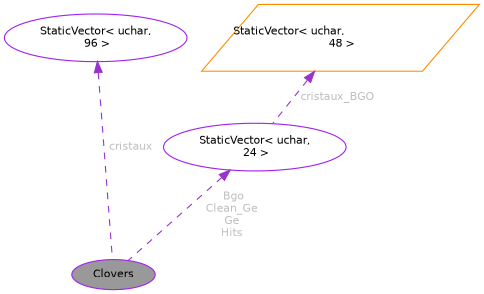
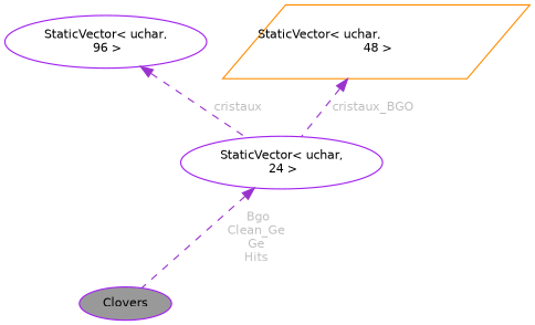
  digraph {
    node [color=purple fillcolor=white fontname=Helvetica fontsize=10 shape=ellipse style=filled]
    edge [color=darkorchid3 dir=back fontcolor=grey fontname=Helvetica fontsize=10 labelfontname=Helvetica labelfontsize=10 style=dashed]
    n1 [fillcolor=grey60 fontcolor=black height=0.2 label=Clovers width=0.4]
    n2 [height=0.2 label="StaticVector\< uchar,\l 96 \>" width=0.4]
    n3 [color=darkorange height=0.2 label="StaticVector\< uchar,\l 48 \>" shape=parallelogram width=0.4]
    n4 [height=0.2 label="StaticVector\< uchar,\l 24 \>" width=0.4]
-   n2 -> n1 [label=" cristaux"]
+   n2 -> n4 [label=" cristaux"]
    n3 -> n4 [label=" cristaux_BGO"]
    n4 -> n1 [label=" Bgo\nClean_Ge\nGe\nHits"]
  }
